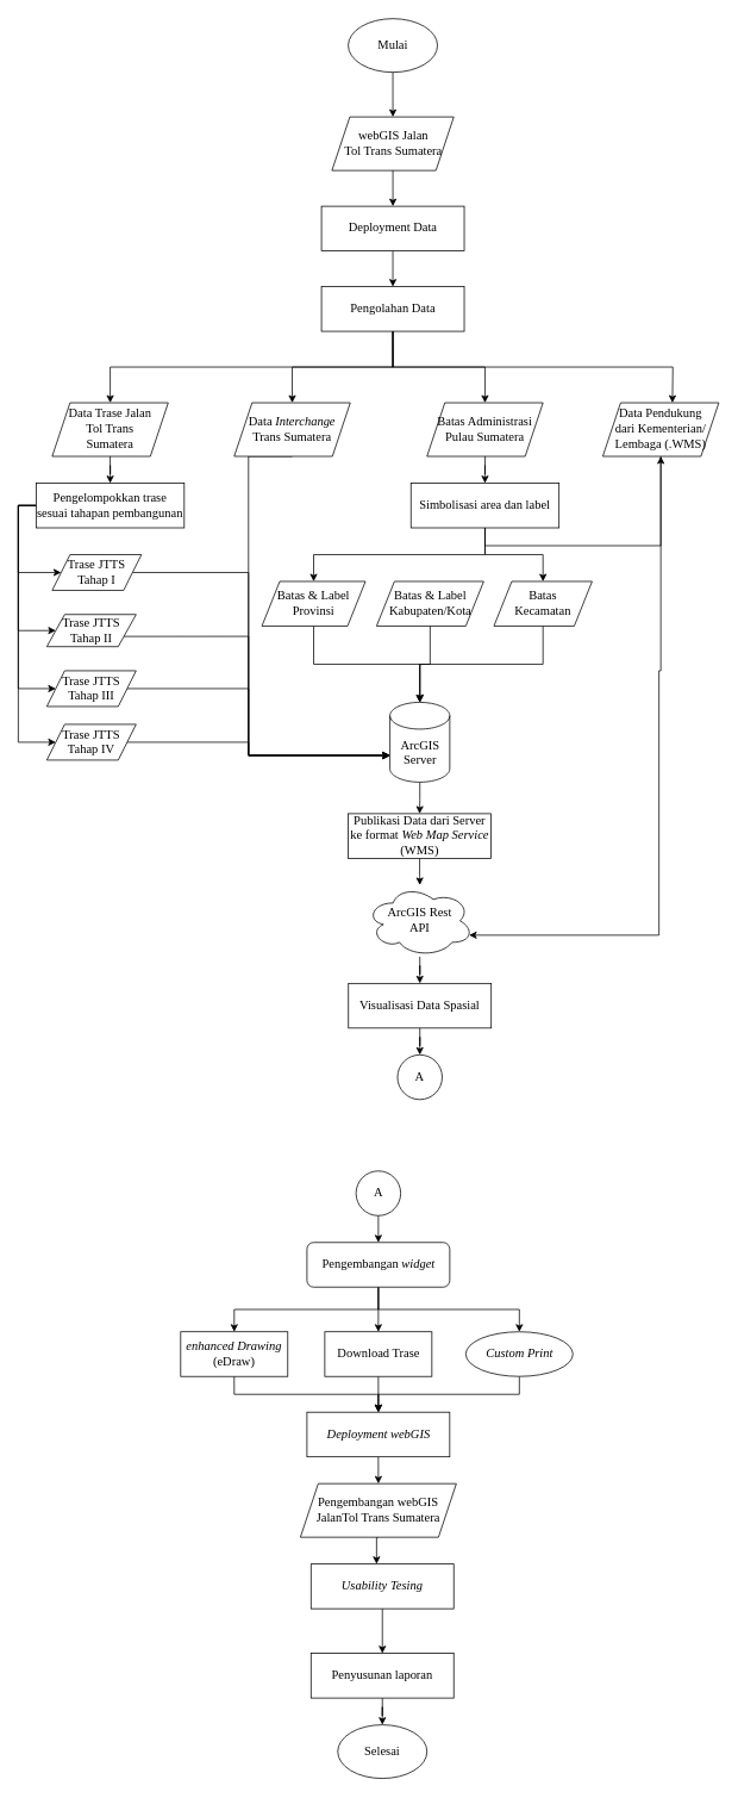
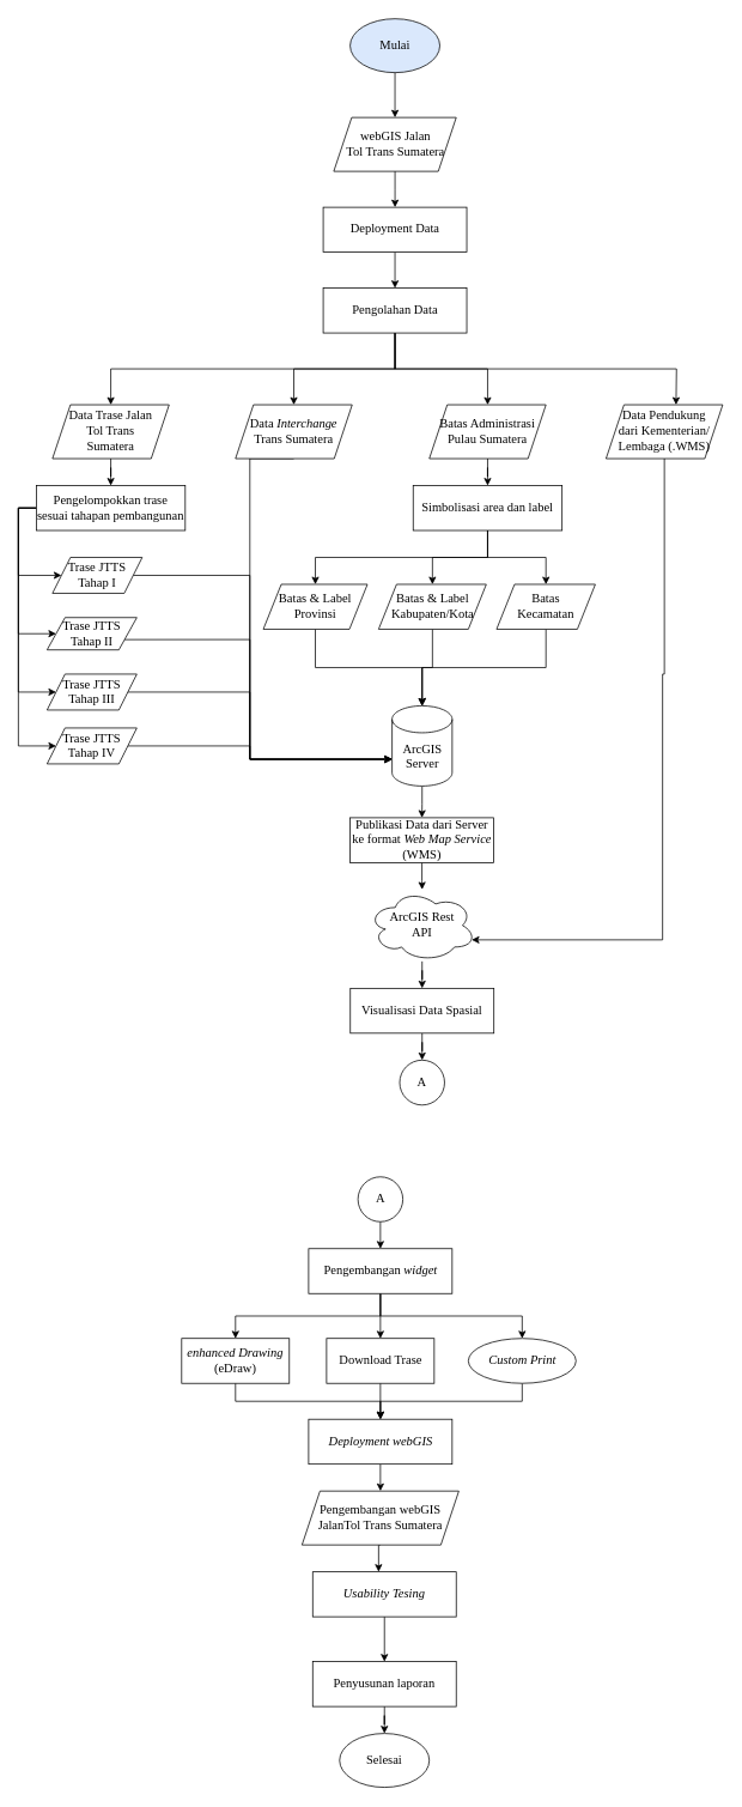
  <mxCell id="0" />
  <mxCell id="1" parent="0" />
  <mxCell id="2" style="edgeStyle=orthogonalEdgeStyle;rounded=0;orthogonalLoop=1;jettySize=auto;html=1;exitX=0.5;exitY=1;exitDx=0;exitDy=0;entryX=0.5;entryY=0;entryDx=0;entryDy=0;" edge="1" parent="1" source="3" target="72"><mxGeometry relative="1" as="geometry" /></mxCell>
- <mxCell id="3" value="&lt;font face=&quot;Times New Roman&quot; style=&quot;font-size: 14px;&quot;&gt;Mulai&lt;/font&gt;" style="ellipse;whiteSpace=wrap;html=1;" parent="1" vertex="1"><mxGeometry x="389.75" y="20" width="100" height="60" as="geometry" /></mxCell>
+ <mxCell id="3" value="&lt;font face=&quot;Times New Roman&quot; style=&quot;font-size: 14px;&quot;&gt;Mulai&lt;/font&gt;" style="ellipse;whiteSpace=wrap;html=1;fillColor=#dae8fc;" parent="1" vertex="1"><mxGeometry x="389.75" y="20" width="100" height="60" as="geometry" /></mxCell>
  <mxCell id="4" value="" style="edgeStyle=orthogonalEdgeStyle;rounded=0;orthogonalLoop=1;jettySize=auto;html=1;" edge="1" parent="1" source="5" target="10"><mxGeometry relative="1" as="geometry" /></mxCell>
  <mxCell id="5" value="&lt;font style=&quot;font-size: 14px;&quot;&gt;Deployment Data&lt;/font&gt;" style="rounded=0;whiteSpace=wrap;html=1;fontFamily=Times New Roman;" parent="1" vertex="1"><mxGeometry x="359.75" y="230" width="160" height="50" as="geometry" /></mxCell>
  <mxCell id="6" style="edgeStyle=orthogonalEdgeStyle;rounded=0;orthogonalLoop=1;jettySize=auto;html=1;exitX=0.5;exitY=1;exitDx=0;exitDy=0;" parent="1" source="10" target="28" edge="1"><mxGeometry relative="1" as="geometry" /></mxCell>
  <mxCell id="7" style="edgeStyle=orthogonalEdgeStyle;rounded=0;orthogonalLoop=1;jettySize=auto;html=1;exitX=0.5;exitY=1;exitDx=0;exitDy=0;entryX=0.5;entryY=0;entryDx=0;entryDy=0;" parent="1" source="10" target="26" edge="1"><mxGeometry relative="1" as="geometry" /></mxCell>
  <mxCell id="8" style="edgeStyle=orthogonalEdgeStyle;rounded=0;orthogonalLoop=1;jettySize=auto;html=1;exitX=0.5;exitY=1;exitDx=0;exitDy=0;" parent="1" source="10" target="16" edge="1"><mxGeometry relative="1" as="geometry" /></mxCell>
  <mxCell id="9" style="edgeStyle=orthogonalEdgeStyle;rounded=0;orthogonalLoop=1;jettySize=auto;html=1;exitX=0.5;exitY=1;exitDx=0;exitDy=0;entryX=0.5;entryY=0;entryDx=0;entryDy=0;" parent="1" source="10" edge="1"><mxGeometry relative="1" as="geometry"><mxPoint x="753" y="450" as="targetPoint" /></mxGeometry></mxCell>
  <mxCell id="10" value="&lt;font style=&quot;font-size: 14px;&quot;&gt;Pengolahan Data&lt;/font&gt;" style="rounded=0;whiteSpace=wrap;html=1;fontFamily=Times New Roman;" parent="1" vertex="1"><mxGeometry x="359.75" y="320" width="160" height="50" as="geometry" /></mxCell>
  <mxCell id="11" value="" style="edgeStyle=orthogonalEdgeStyle;rounded=0;orthogonalLoop=1;jettySize=auto;html=1;" edge="1" parent="1" source="12" target="65"><mxGeometry relative="1" as="geometry" /></mxCell>
  <mxCell id="12" value="&lt;font style=&quot;font-size: 14px;&quot;&gt;Publikasi Data dari Server ke format &lt;i&gt;Web Map Service&lt;/i&gt; (WMS)&lt;/font&gt;" style="rounded=0;whiteSpace=wrap;html=1;fontFamily=Times New Roman;" parent="1" vertex="1"><mxGeometry x="389.75" y="910" width="160" height="50" as="geometry" /></mxCell>
  <mxCell id="13" style="edgeStyle=orthogonalEdgeStyle;rounded=0;orthogonalLoop=1;jettySize=auto;html=1;exitX=0.5;exitY=1;exitDx=0;exitDy=0;exitPerimeter=0;" edge="1" parent="1" source="14" target="12"><mxGeometry relative="1" as="geometry" /></mxCell>
  <mxCell id="14" value="&lt;font face=&quot;Times New Roman&quot; style=&quot;font-size: 14px;&quot;&gt;ArcGIS Server&lt;/font&gt;" style="shape=cylinder3;whiteSpace=wrap;html=1;boundedLbl=1;backgroundOutline=1;size=15;" parent="1" vertex="1"><mxGeometry x="436.5" y="785.33" width="67" height="89.33" as="geometry" /></mxCell>
  <mxCell id="15" value="" style="edgeStyle=orthogonalEdgeStyle;rounded=0;orthogonalLoop=1;jettySize=auto;html=1;" parent="1" source="16" target="41" edge="1"><mxGeometry relative="1" as="geometry" /></mxCell>
  <mxCell id="16" value="&lt;font face=&quot;Times New Roman&quot; style=&quot;font-size: 14px;&quot;&gt;Data Trase Jalan &lt;br&gt;Tol Trans &lt;br&gt;Sumatera&lt;/font&gt;" style="shape=parallelogram;perimeter=parallelogramPerimeter;whiteSpace=wrap;html=1;fixedSize=1;" parent="1" vertex="1"><mxGeometry x="58" y="450" width="130" height="60" as="geometry" /></mxCell>
  <mxCell id="17" style="edgeStyle=orthogonalEdgeStyle;rounded=0;orthogonalLoop=1;jettySize=auto;html=1;exitX=1;exitY=0.5;exitDx=0;exitDy=0;entryX=0;entryY=0;entryDx=0;entryDy=59.498;entryPerimeter=0;" edge="1" parent="1" source="18" target="14"><mxGeometry relative="1" as="geometry"><Array as="points"><mxPoint x="278" y="640" /><mxPoint x="278" y="845" /></Array></mxGeometry></mxCell>
  <mxCell id="18" value="&lt;font face=&quot;Times New Roman&quot;&gt;&lt;span style=&quot;font-size: 14px;&quot;&gt;Trase JTTS Tahap I&lt;/span&gt;&lt;/font&gt;" style="shape=parallelogram;perimeter=parallelogramPerimeter;whiteSpace=wrap;html=1;fixedSize=1;" parent="1" vertex="1"><mxGeometry x="58" y="620" width="100" height="40" as="geometry" /></mxCell>
  <mxCell id="19" style="edgeStyle=orthogonalEdgeStyle;rounded=0;orthogonalLoop=1;jettySize=auto;html=1;exitX=1;exitY=0.75;exitDx=0;exitDy=0;entryX=0;entryY=0;entryDx=0;entryDy=59.498;entryPerimeter=0;" edge="1" parent="1" source="20" target="14"><mxGeometry relative="1" as="geometry"><Array as="points"><mxPoint x="278" y="712" /><mxPoint x="278" y="845" /></Array></mxGeometry></mxCell>
  <mxCell id="20" value="&lt;font face=&quot;Times New Roman&quot;&gt;&lt;span style=&quot;font-size: 14px;&quot;&gt;Trase JTTS Tahap II&lt;/span&gt;&lt;/font&gt;" style="shape=parallelogram;perimeter=parallelogramPerimeter;whiteSpace=wrap;html=1;fixedSize=1;" parent="1" vertex="1"><mxGeometry x="52" y="687" width="100" height="36" as="geometry" /></mxCell>
  <mxCell id="21" style="edgeStyle=orthogonalEdgeStyle;rounded=0;orthogonalLoop=1;jettySize=auto;html=1;exitX=1;exitY=0.5;exitDx=0;exitDy=0;entryX=0;entryY=0;entryDx=0;entryDy=59.498;entryPerimeter=0;" edge="1" parent="1" source="22" target="14"><mxGeometry relative="1" as="geometry"><Array as="points"><mxPoint x="278" y="770" /><mxPoint x="278" y="845" /></Array></mxGeometry></mxCell>
  <mxCell id="22" value="&lt;font face=&quot;Times New Roman&quot;&gt;&lt;span style=&quot;font-size: 14px;&quot;&gt;Trase JTTS Tahap III&lt;/span&gt;&lt;/font&gt;" style="shape=parallelogram;perimeter=parallelogramPerimeter;whiteSpace=wrap;html=1;fixedSize=1;" parent="1" vertex="1"><mxGeometry x="52" y="750" width="100" height="40" as="geometry" /></mxCell>
  <mxCell id="23" style="edgeStyle=orthogonalEdgeStyle;rounded=0;orthogonalLoop=1;jettySize=auto;html=1;exitX=1;exitY=0.5;exitDx=0;exitDy=0;entryX=0;entryY=0;entryDx=0;entryDy=59.498;entryPerimeter=0;" edge="1" parent="1" source="24" target="14"><mxGeometry relative="1" as="geometry"><Array as="points"><mxPoint x="278" y="830" /><mxPoint x="278" y="845" /></Array></mxGeometry></mxCell>
  <mxCell id="24" value="&lt;font face=&quot;Times New Roman&quot;&gt;&lt;span style=&quot;font-size: 14px;&quot;&gt;Trase JTTS Tahap IV&lt;/span&gt;&lt;/font&gt;" style="shape=parallelogram;perimeter=parallelogramPerimeter;whiteSpace=wrap;html=1;fixedSize=1;" parent="1" vertex="1"><mxGeometry x="52" y="810" width="100" height="40" as="geometry" /></mxCell>
  <mxCell id="25" style="edgeStyle=orthogonalEdgeStyle;rounded=0;orthogonalLoop=1;jettySize=auto;html=1;exitX=0.5;exitY=1;exitDx=0;exitDy=0;entryX=0;entryY=0;entryDx=0;entryDy=59.498;entryPerimeter=0;" edge="1" parent="1" source="26" target="14"><mxGeometry relative="1" as="geometry"><Array as="points"><mxPoint x="278" y="510" /><mxPoint x="278" y="845" /></Array></mxGeometry></mxCell>
  <mxCell id="26" value="&lt;font face=&quot;Times New Roman&quot; style=&quot;font-size: 14px;&quot;&gt;Data &lt;i&gt;Interchange&lt;/i&gt; Trans Sumatera&lt;/font&gt;" style="shape=parallelogram;perimeter=parallelogramPerimeter;whiteSpace=wrap;html=1;fixedSize=1;" parent="1" vertex="1"><mxGeometry x="262" y="450" width="130" height="60" as="geometry" /></mxCell>
  <mxCell id="27" value="" style="edgeStyle=orthogonalEdgeStyle;rounded=0;orthogonalLoop=1;jettySize=auto;html=1;" parent="1" source="28" target="45" edge="1"><mxGeometry relative="1" as="geometry" /></mxCell>
  <mxCell id="28" value="&lt;font face=&quot;Times New Roman&quot; style=&quot;font-size: 14px;&quot;&gt;Batas Administrasi Pulau Sumatera&lt;/font&gt;" style="shape=parallelogram;perimeter=parallelogramPerimeter;whiteSpace=wrap;html=1;fixedSize=1;" parent="1" vertex="1"><mxGeometry x="478" y="450" width="130" height="60" as="geometry" /></mxCell>
  <mxCell id="29" value="" style="edgeStyle=orthogonalEdgeStyle;rounded=0;orthogonalLoop=1;jettySize=auto;html=1;" edge="1" parent="1" source="30" target="68"><mxGeometry relative="1" as="geometry" /></mxCell>
  <mxCell id="30" value="&lt;span style=&quot;font-size: 14px;&quot;&gt;Visualisasi Data Spasial&lt;/span&gt;" style="rounded=0;whiteSpace=wrap;html=1;fontFamily=Times New Roman;" parent="1" vertex="1"><mxGeometry x="390" y="1100" width="160" height="50" as="geometry" /></mxCell>
  <mxCell id="31" style="edgeStyle=orthogonalEdgeStyle;rounded=0;orthogonalLoop=1;jettySize=auto;html=1;exitX=0.5;exitY=1;exitDx=0;exitDy=0;" edge="1" parent="1" source="32" target="14"><mxGeometry relative="1" as="geometry" /></mxCell>
  <mxCell id="32" value="&lt;font face=&quot;Times New Roman&quot;&gt;&lt;span style=&quot;font-size: 14px;&quot;&gt;Batas &amp;amp; Label Provinsi&lt;/span&gt;&lt;/font&gt;" style="shape=parallelogram;perimeter=parallelogramPerimeter;whiteSpace=wrap;html=1;fixedSize=1;" parent="1" vertex="1"><mxGeometry x="293" y="650" width="116" height="50" as="geometry" /></mxCell>
  <mxCell id="33" style="edgeStyle=orthogonalEdgeStyle;rounded=0;orthogonalLoop=1;jettySize=auto;html=1;exitX=0.5;exitY=1;exitDx=0;exitDy=0;entryX=0.5;entryY=0;entryDx=0;entryDy=0;entryPerimeter=0;" edge="1" parent="1" source="34" target="14"><mxGeometry relative="1" as="geometry" /></mxCell>
  <mxCell id="34" value="&lt;font face=&quot;Times New Roman&quot;&gt;&lt;span style=&quot;font-size: 14px;&quot;&gt;Batas &amp;amp; Label Kabupaten/Kota&lt;/span&gt;&lt;/font&gt;" style="shape=parallelogram;perimeter=parallelogramPerimeter;whiteSpace=wrap;html=1;fixedSize=1;" parent="1" vertex="1"><mxGeometry x="421.5" y="650" width="120" height="50" as="geometry" /></mxCell>
  <mxCell id="35" style="edgeStyle=orthogonalEdgeStyle;rounded=0;orthogonalLoop=1;jettySize=auto;html=1;exitX=0.5;exitY=1;exitDx=0;exitDy=0;entryX=0.5;entryY=0;entryDx=0;entryDy=0;entryPerimeter=0;" edge="1" parent="1" source="36" target="14"><mxGeometry relative="1" as="geometry" /></mxCell>
  <mxCell id="36" value="&lt;font face=&quot;Times New Roman&quot;&gt;&lt;span style=&quot;font-size: 14px;&quot;&gt;Batas &lt;br&gt;Kecamatan&lt;/span&gt;&lt;/font&gt;" style="shape=parallelogram;perimeter=parallelogramPerimeter;whiteSpace=wrap;html=1;fixedSize=1;" parent="1" vertex="1"><mxGeometry x="553" y="650" width="110" height="50" as="geometry" /></mxCell>
  <mxCell id="37" style="edgeStyle=orthogonalEdgeStyle;rounded=0;orthogonalLoop=1;jettySize=auto;html=1;exitX=0;exitY=0.5;exitDx=0;exitDy=0;entryX=0;entryY=0.5;entryDx=0;entryDy=0;" parent="1" source="41" target="18" edge="1"><mxGeometry relative="1" as="geometry"><Array as="points"><mxPoint x="20" y="565" /><mxPoint x="20" y="640" /></Array></mxGeometry></mxCell>
  <mxCell id="38" style="edgeStyle=orthogonalEdgeStyle;rounded=0;orthogonalLoop=1;jettySize=auto;html=1;exitX=0;exitY=0.5;exitDx=0;exitDy=0;entryX=0;entryY=0.5;entryDx=0;entryDy=0;" parent="1" source="41" target="20" edge="1"><mxGeometry relative="1" as="geometry"><Array as="points"><mxPoint x="20" y="565" /><mxPoint x="20" y="705" /></Array></mxGeometry></mxCell>
  <mxCell id="39" style="edgeStyle=orthogonalEdgeStyle;rounded=0;orthogonalLoop=1;jettySize=auto;html=1;exitX=0;exitY=0.5;exitDx=0;exitDy=0;entryX=0;entryY=0.5;entryDx=0;entryDy=0;" parent="1" source="41" target="22" edge="1"><mxGeometry relative="1" as="geometry"><Array as="points"><mxPoint x="20" y="565" /><mxPoint x="20" y="770" /></Array></mxGeometry></mxCell>
  <mxCell id="40" style="edgeStyle=orthogonalEdgeStyle;rounded=0;orthogonalLoop=1;jettySize=auto;html=1;exitX=0;exitY=0.5;exitDx=0;exitDy=0;entryX=0;entryY=0.5;entryDx=0;entryDy=0;" parent="1" source="41" target="24" edge="1"><mxGeometry relative="1" as="geometry"><Array as="points"><mxPoint x="20" y="565" /><mxPoint x="20" y="830" /></Array></mxGeometry></mxCell>
  <mxCell id="41" value="&lt;font style=&quot;font-size: 14px;&quot;&gt;Pengelompokkan trase sesuai tahapan pembangunan&lt;/font&gt;" style="rounded=0;whiteSpace=wrap;html=1;fontFamily=Times New Roman;" parent="1" vertex="1"><mxGeometry x="40" y="540" width="166" height="50" as="geometry" /></mxCell>
- <mxCell id="42" style="edgeStyle=orthogonalEdgeStyle;rounded=0;orthogonalLoop=1;jettySize=auto;html=1;exitX=0.5;exitY=1;exitDx=0;exitDy=0;" parent="1" source="45" target="67" edge="1"><mxGeometry relative="1" as="geometry" /></mxCell>
+ <mxCell id="42" style="edgeStyle=orthogonalEdgeStyle;rounded=0;orthogonalLoop=1;jettySize=auto;html=1;exitX=0.5;exitY=1;exitDx=0;exitDy=0;entryX=0.5;entryY=0;entryDx=0;entryDy=0;" parent="1" source="45" target="34" edge="1"><mxGeometry relative="1" as="geometry" /></mxCell>
  <mxCell id="43" style="edgeStyle=orthogonalEdgeStyle;rounded=0;orthogonalLoop=1;jettySize=auto;html=1;exitX=0.5;exitY=1;exitDx=0;exitDy=0;entryX=0.5;entryY=0;entryDx=0;entryDy=0;" parent="1" source="45" target="32" edge="1"><mxGeometry relative="1" as="geometry" /></mxCell>
  <mxCell id="44" style="edgeStyle=orthogonalEdgeStyle;rounded=0;orthogonalLoop=1;jettySize=auto;html=1;exitX=0.5;exitY=1;exitDx=0;exitDy=0;entryX=0.5;entryY=0;entryDx=0;entryDy=0;" parent="1" source="45" target="36" edge="1"><mxGeometry relative="1" as="geometry" /></mxCell>
  <mxCell id="45" value="&lt;span style=&quot;font-size: 14px;&quot;&gt;Simbolisasi area dan label&lt;/span&gt;" style="rounded=0;whiteSpace=wrap;html=1;fontFamily=Times New Roman;" parent="1" vertex="1"><mxGeometry x="460" y="540" width="166" height="50" as="geometry" /></mxCell>
  <mxCell id="46" style="edgeStyle=orthogonalEdgeStyle;rounded=0;orthogonalLoop=1;jettySize=auto;html=1;exitX=0.5;exitY=1;exitDx=0;exitDy=0;entryX=0.5;entryY=0;entryDx=0;entryDy=0;" parent="1" source="49" target="53" edge="1"><mxGeometry relative="1" as="geometry" /></mxCell>
  <mxCell id="47" style="edgeStyle=orthogonalEdgeStyle;rounded=0;orthogonalLoop=1;jettySize=auto;html=1;exitX=0.5;exitY=1;exitDx=0;exitDy=0;entryX=0.5;entryY=0;entryDx=0;entryDy=0;" parent="1" source="49" target="51" edge="1"><mxGeometry relative="1" as="geometry" /></mxCell>
  <mxCell id="48" style="edgeStyle=orthogonalEdgeStyle;rounded=0;orthogonalLoop=1;jettySize=auto;html=1;exitX=0.5;exitY=1;exitDx=0;exitDy=0;" parent="1" source="49" target="55" edge="1"><mxGeometry relative="1" as="geometry" /></mxCell>
- <mxCell id="49" value="&lt;font style=&quot;font-size: 14px;&quot;&gt;Pengembangan&amp;nbsp;&lt;i&gt;widget&lt;/i&gt;&lt;/font&gt;" style="whiteSpace=wrap;html=1;fontFamily=Times New Roman;rounded=1;" parent="1" vertex="1"><mxGeometry x="343.5" y="1390" width="160" height="50" as="geometry" /></mxCell>
+ <mxCell id="49" value="&lt;font style=&quot;font-size: 14px;&quot;&gt;Pengembangan&amp;nbsp;&lt;i&gt;widget&lt;/i&gt;&lt;/font&gt;" style="rounded=0;whiteSpace=wrap;html=1;fontFamily=Times New Roman;" parent="1" vertex="1"><mxGeometry x="343.5" y="1390" width="160" height="50" as="geometry" /></mxCell>
  <mxCell id="50" style="edgeStyle=orthogonalEdgeStyle;rounded=0;orthogonalLoop=1;jettySize=auto;html=1;exitX=0.5;exitY=1;exitDx=0;exitDy=0;" parent="1" source="51" target="57" edge="1"><mxGeometry relative="1" as="geometry" /></mxCell>
  <mxCell id="51" value="&lt;span style=&quot;font-size: 14px;&quot;&gt;&lt;i&gt;enhanced Drawing&lt;/i&gt; (eDraw)&lt;/span&gt;" style="rounded=0;whiteSpace=wrap;html=1;fontFamily=Times New Roman;" parent="1" vertex="1"><mxGeometry x="202" y="1490" width="120" height="50" as="geometry" /></mxCell>
  <mxCell id="52" style="edgeStyle=orthogonalEdgeStyle;rounded=0;orthogonalLoop=1;jettySize=auto;html=1;exitX=0.5;exitY=1;exitDx=0;exitDy=0;entryX=0.5;entryY=0;entryDx=0;entryDy=0;" parent="1" source="53" target="57" edge="1"><mxGeometry relative="1" as="geometry" /></mxCell>
  <mxCell id="53" value="&lt;span style=&quot;font-size: 14px;&quot;&gt;Download Trase&lt;/span&gt;" style="rounded=0;whiteSpace=wrap;html=1;fontFamily=Times New Roman;" parent="1" vertex="1"><mxGeometry x="363.5" y="1490" width="120" height="50" as="geometry" /></mxCell>
  <mxCell id="54" style="edgeStyle=orthogonalEdgeStyle;rounded=0;orthogonalLoop=1;jettySize=auto;html=1;exitX=0.5;exitY=1;exitDx=0;exitDy=0;entryX=0.5;entryY=0;entryDx=0;entryDy=0;" parent="1" source="55" target="57" edge="1"><mxGeometry relative="1" as="geometry" /></mxCell>
  <mxCell id="55" value="&lt;span style=&quot;font-size: 14px;&quot;&gt;&lt;i&gt;Custom Print&lt;/i&gt;&lt;/span&gt;" style="ellipse;whiteSpace=wrap;html=1;fontFamily=Times New Roman;" parent="1" vertex="1"><mxGeometry x="521.5" y="1490" width="120" height="50" as="geometry" /></mxCell>
  <mxCell id="56" style="edgeStyle=orthogonalEdgeStyle;rounded=0;orthogonalLoop=1;jettySize=auto;html=1;exitX=0.5;exitY=1;exitDx=0;exitDy=0;entryX=0.5;entryY=0;entryDx=0;entryDy=0;" parent="1" source="57" target="59" edge="1"><mxGeometry relative="1" as="geometry" /></mxCell>
  <mxCell id="57" value="&lt;font style=&quot;font-size: 14px;&quot;&gt;&lt;i&gt;Deployment webGIS&lt;/i&gt;&lt;/font&gt;" style="rounded=0;whiteSpace=wrap;html=1;fontFamily=Times New Roman;" parent="1" vertex="1"><mxGeometry x="343.5" y="1580" width="160" height="50" as="geometry" /></mxCell>
  <mxCell id="58" style="edgeStyle=orthogonalEdgeStyle;rounded=0;orthogonalLoop=1;jettySize=auto;html=1;exitX=0.5;exitY=1;exitDx=0;exitDy=0;entryX=0.5;entryY=0;entryDx=0;entryDy=0;" parent="1" source="59" edge="1"><mxGeometry relative="1" as="geometry"><mxPoint x="421.5" y="1750" as="targetPoint" /></mxGeometry></mxCell>
  <mxCell id="59" value="&lt;font face=&quot;Times New Roman&quot;&gt;&lt;span style=&quot;font-size: 14px;&quot;&gt;Pengembangan webGIS &lt;br&gt;JalanTol Trans Sumatera&lt;/span&gt;&lt;/font&gt;" style="shape=parallelogram;perimeter=parallelogramPerimeter;whiteSpace=wrap;html=1;fixedSize=1;" parent="1" vertex="1"><mxGeometry x="336.13" y="1660" width="174.75" height="60" as="geometry" /></mxCell>
  <mxCell id="60" style="edgeStyle=orthogonalEdgeStyle;rounded=0;orthogonalLoop=1;jettySize=auto;html=1;exitX=0.5;exitY=1;exitDx=0;exitDy=0;" parent="1" source="57" target="57" edge="1"><mxGeometry relative="1" as="geometry" /></mxCell>
  <mxCell id="61" value="&lt;font face=&quot;Times New Roman&quot; style=&quot;font-size: 14px;&quot;&gt;Selesai&lt;/font&gt;" style="ellipse;whiteSpace=wrap;html=1;" parent="1" vertex="1"><mxGeometry x="378" y="1930" width="100" height="60" as="geometry" /></mxCell>
  <mxCell id="62" value="" style="edgeStyle=orthogonalEdgeStyle;rounded=0;orthogonalLoop=1;jettySize=auto;html=1;" parent="1" source="63" target="61" edge="1"><mxGeometry relative="1" as="geometry" /></mxCell>
  <mxCell id="63" value="&lt;font style=&quot;font-size: 14px;&quot;&gt;Penyusunan laporan&lt;/font&gt;" style="rounded=0;whiteSpace=wrap;html=1;fontFamily=Times New Roman;" parent="1" vertex="1"><mxGeometry x="348" y="1850" width="160" height="50" as="geometry" /></mxCell>
  <mxCell id="64" value="" style="edgeStyle=orthogonalEdgeStyle;rounded=0;orthogonalLoop=1;jettySize=auto;html=1;" edge="1" parent="1" source="65" target="30"><mxGeometry relative="1" as="geometry" /></mxCell>
  <mxCell id="65" value="&lt;font face=&quot;Times New Roman&quot; style=&quot;font-size: 14px;&quot;&gt;ArcGIS Rest &lt;br&gt;API&lt;/font&gt;" style="ellipse;shape=cloud;whiteSpace=wrap;html=1;" parent="1" vertex="1"><mxGeometry x="410" y="990" width="120" height="80" as="geometry" /></mxCell>
  <mxCell id="66" style="edgeStyle=orthogonalEdgeStyle;rounded=0;orthogonalLoop=1;jettySize=auto;html=1;exitX=0.5;exitY=1;exitDx=0;exitDy=0;entryX=0.96;entryY=0.7;entryDx=0;entryDy=0;entryPerimeter=0;" edge="1" parent="1" source="67" target="65"><mxGeometry relative="1" as="geometry"><Array as="points"><mxPoint x="740" y="750" /><mxPoint x="738" y="750" /><mxPoint x="738" y="1046" /></Array></mxGeometry></mxCell>
  <mxCell id="67" value="&lt;font face=&quot;Times New Roman&quot; style=&quot;font-size: 14px;&quot;&gt;Data Pendukung &lt;br&gt;dari Kementerian/&lt;br&gt;Lembaga (.WMS)&lt;/font&gt;" style="shape=parallelogram;perimeter=parallelogramPerimeter;whiteSpace=wrap;html=1;fixedSize=1;" parent="1" vertex="1"><mxGeometry x="675" y="450" width="130" height="60" as="geometry" /></mxCell>
  <mxCell id="68" value="&lt;font style=&quot;font-size: 14px;&quot; face=&quot;Times New Roman&quot;&gt;A&lt;/font&gt;" style="ellipse;whiteSpace=wrap;html=1;aspect=fixed;" parent="1" vertex="1"><mxGeometry x="445" y="1180" width="50" height="50" as="geometry" /></mxCell>
  <mxCell id="69" style="edgeStyle=orthogonalEdgeStyle;rounded=0;orthogonalLoop=1;jettySize=auto;html=1;exitX=0.5;exitY=1;exitDx=0;exitDy=0;entryX=0.5;entryY=0;entryDx=0;entryDy=0;" parent="1" source="70" target="49" edge="1"><mxGeometry relative="1" as="geometry" /></mxCell>
  <mxCell id="70" value="&lt;font style=&quot;font-size: 14px;&quot; face=&quot;Times New Roman&quot;&gt;A&lt;/font&gt;" style="ellipse;whiteSpace=wrap;html=1;aspect=fixed;" parent="1" vertex="1"><mxGeometry x="398.5" y="1310" width="50" height="50" as="geometry" /></mxCell>
  <mxCell id="71" value="" style="edgeStyle=orthogonalEdgeStyle;rounded=0;orthogonalLoop=1;jettySize=auto;html=1;" edge="1" parent="1" source="72" target="5"><mxGeometry relative="1" as="geometry" /></mxCell>
  <mxCell id="72" value="&lt;font face=&quot;Times New Roman&quot;&gt;&lt;span style=&quot;font-size: 14px;&quot;&gt;webGIS Jalan &lt;br&gt;Tol Trans Sumatera&lt;/span&gt;&lt;/font&gt;" style="shape=parallelogram;perimeter=parallelogramPerimeter;whiteSpace=wrap;html=1;fixedSize=1;" vertex="1" parent="1"><mxGeometry x="371.5" y="130" width="136.5" height="60" as="geometry" /></mxCell>
  <mxCell id="73" value="" style="edgeStyle=orthogonalEdgeStyle;rounded=0;orthogonalLoop=1;jettySize=auto;html=1;" edge="1" parent="1" source="74" target="63"><mxGeometry relative="1" as="geometry" /></mxCell>
  <mxCell id="74" value="&lt;span style=&quot;font-size: 14px;&quot;&gt;&lt;i&gt;Usability Tesing&lt;/i&gt;&lt;/span&gt;" style="rounded=0;whiteSpace=wrap;html=1;fontFamily=Times New Roman;" vertex="1" parent="1"><mxGeometry x="348" y="1750" width="160" height="50" as="geometry" /></mxCell>
